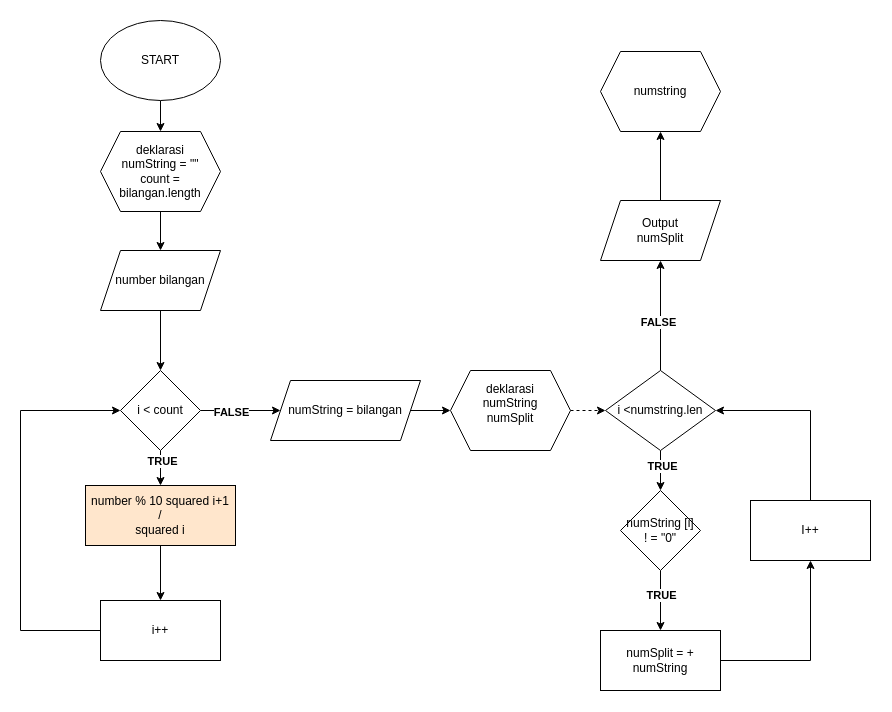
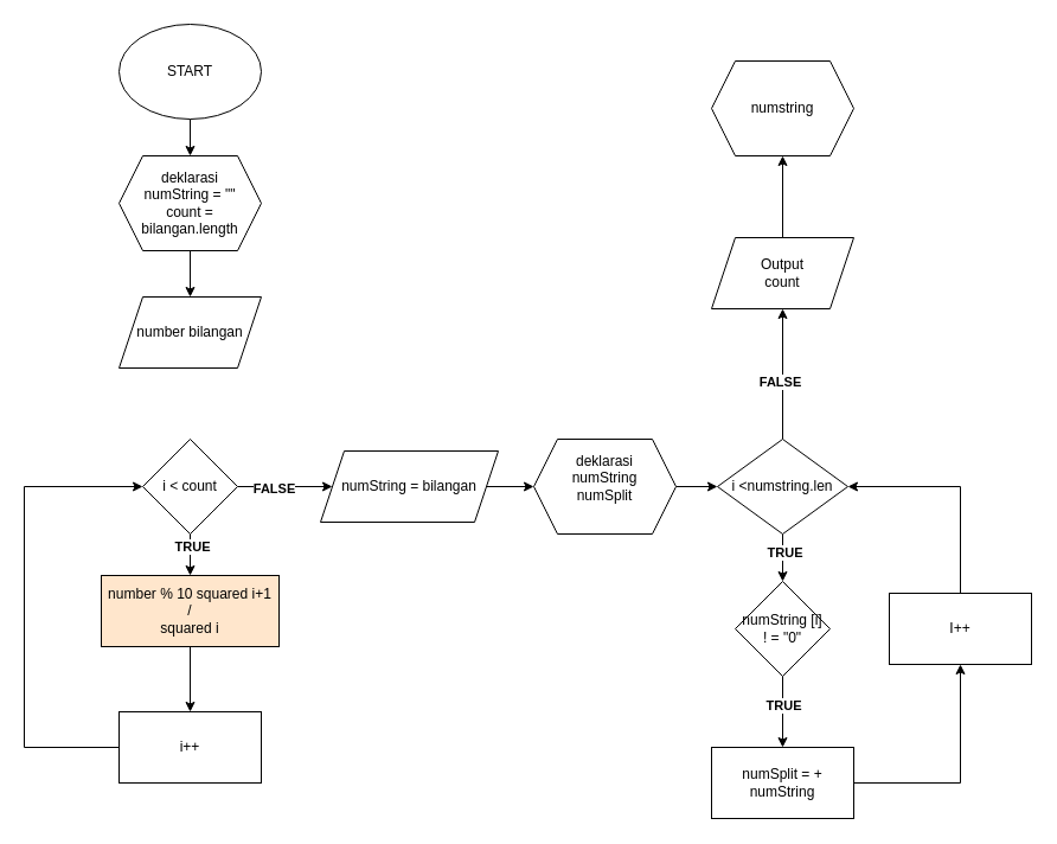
  <mxCell id="0" />
  <mxCell id="1" parent="0" />
  <mxCell id="2" value="" style="edgeStyle=orthogonalEdgeStyle;rounded=0;orthogonalLoop=1;jettySize=auto;html=1;" edge="1" parent="1" source="3" target="7"><mxGeometry relative="1" as="geometry" /></mxCell>
  <mxCell id="3" value="START" style="ellipse;whiteSpace=wrap;html=1;" vertex="1" parent="1"><mxGeometry x="100" y="20" width="120" height="80" as="geometry" /></mxCell>
- <mxCell id="4" value="" style="edgeStyle=orthogonalEdgeStyle;rounded=0;orthogonalLoop=1;jettySize=auto;html=1;" edge="1" parent="1" source="5" target="12"><mxGeometry relative="1" as="geometry" /></mxCell>
  <mxCell id="5" value="number bilangan" style="shape=parallelogram;perimeter=parallelogramPerimeter;whiteSpace=wrap;html=1;fixedSize=1;" vertex="1" parent="1"><mxGeometry x="100" y="250" width="120" height="60" as="geometry" /></mxCell>
  <mxCell id="6" value="" style="edgeStyle=orthogonalEdgeStyle;rounded=0;orthogonalLoop=1;jettySize=auto;html=1;" edge="1" parent="1" source="7" target="5"><mxGeometry relative="1" as="geometry" /></mxCell>
  <mxCell id="7" value="deklarasi&lt;div&gt;numString = &quot;&quot;&lt;/div&gt;&lt;div&gt;count = bilangan.length&lt;/div&gt;" style="shape=hexagon;perimeter=hexagonPerimeter2;whiteSpace=wrap;html=1;fixedSize=1;" vertex="1" parent="1"><mxGeometry x="100" y="131" width="120" height="80" as="geometry" /></mxCell>
  <mxCell id="8" value="" style="edgeStyle=orthogonalEdgeStyle;rounded=0;orthogonalLoop=1;jettySize=auto;html=1;" edge="1" parent="1" source="12" target="14"><mxGeometry relative="1" as="geometry" /></mxCell>
  <mxCell id="9" value="&lt;b&gt;TRUE&lt;/b&gt;" style="edgeLabel;html=1;align=center;verticalAlign=middle;resizable=0;points=[];" vertex="1" connectable="0" parent="8"><mxGeometry x="-0.541" y="1" relative="1" as="geometry"><mxPoint as="offset" /></mxGeometry></mxCell>
  <mxCell id="10" style="edgeStyle=orthogonalEdgeStyle;rounded=0;orthogonalLoop=1;jettySize=auto;html=1;exitX=1;exitY=0.5;exitDx=0;exitDy=0;" edge="1" parent="1" source="12" target="18"><mxGeometry relative="1" as="geometry"><mxPoint x="330" y="410" as="targetPoint" /></mxGeometry></mxCell>
  <mxCell id="11" value="&lt;b&gt;FALSE&lt;/b&gt;" style="edgeLabel;html=1;align=center;verticalAlign=middle;resizable=0;points=[];" vertex="1" connectable="0" parent="10"><mxGeometry x="-0.242" y="-1" relative="1" as="geometry"><mxPoint as="offset" /></mxGeometry></mxCell>
  <mxCell id="12" value="i &amp;lt; count" style="rhombus;whiteSpace=wrap;html=1;" vertex="1" parent="1"><mxGeometry x="120" y="370" width="80" height="80" as="geometry" /></mxCell>
  <mxCell id="13" value="" style="edgeStyle=orthogonalEdgeStyle;rounded=0;orthogonalLoop=1;jettySize=auto;html=1;" edge="1" parent="1" source="14" target="16"><mxGeometry relative="1" as="geometry" /></mxCell>
  <mxCell id="14" value="number % 10 squared i+1&lt;div&gt;/&lt;/div&gt;&lt;div&gt;squared i&lt;/div&gt;" style="rounded=0;whiteSpace=wrap;html=1;fillColor=#ffe6cc;" vertex="1" parent="1"><mxGeometry x="85" y="485" width="150" height="60" as="geometry" /></mxCell>
  <mxCell id="15" style="edgeStyle=orthogonalEdgeStyle;rounded=0;orthogonalLoop=1;jettySize=auto;html=1;exitX=0;exitY=0.5;exitDx=0;exitDy=0;entryX=0;entryY=0.5;entryDx=0;entryDy=0;" edge="1" parent="1" source="16" target="12"><mxGeometry relative="1" as="geometry"><Array as="points"><mxPoint x="20" y="630" /><mxPoint x="20" y="410" /></Array></mxGeometry></mxCell>
  <mxCell id="16" value="i++" style="rounded=0;whiteSpace=wrap;html=1;" vertex="1" parent="1"><mxGeometry x="100" y="600" width="120" height="60" as="geometry" /></mxCell>
  <mxCell id="17" value="" style="edgeStyle=orthogonalEdgeStyle;rounded=0;orthogonalLoop=1;jettySize=auto;html=1;" edge="1" parent="1" source="18" target="33"><mxGeometry relative="1" as="geometry" /></mxCell>
  <mxCell id="18" value="numString = bilangan" style="shape=parallelogram;perimeter=parallelogramPerimeter;whiteSpace=wrap;html=1;fixedSize=1;" vertex="1" parent="1"><mxGeometry x="270" y="380" width="150" height="60" as="geometry" /></mxCell>
  <mxCell id="19" value="" style="edgeStyle=orthogonalEdgeStyle;rounded=0;orthogonalLoop=1;jettySize=auto;html=1;" edge="1" parent="1" source="23"><mxGeometry relative="1" as="geometry"><mxPoint x="660" y="490" as="targetPoint" /></mxGeometry></mxCell>
  <mxCell id="20" value="&lt;b&gt;TRUE&lt;/b&gt;" style="edgeLabel;html=1;align=center;verticalAlign=middle;resizable=0;points=[];" vertex="1" connectable="0" parent="19"><mxGeometry x="-0.283" y="1" relative="1" as="geometry"><mxPoint as="offset" /></mxGeometry></mxCell>
  <mxCell id="21" style="edgeStyle=orthogonalEdgeStyle;rounded=0;orthogonalLoop=1;jettySize=auto;html=1;exitX=0.5;exitY=0;exitDx=0;exitDy=0;" edge="1" parent="1" source="23" target="31"><mxGeometry relative="1" as="geometry" /></mxCell>
  <mxCell id="22" value="&lt;b&gt;FALSE&lt;/b&gt;" style="edgeLabel;html=1;align=center;verticalAlign=middle;resizable=0;points=[];" vertex="1" connectable="0" parent="21"><mxGeometry x="-0.115" y="3" relative="1" as="geometry"><mxPoint as="offset" /></mxGeometry></mxCell>
  <mxCell id="23" value="i &amp;lt;numstring.len" style="rhombus;whiteSpace=wrap;html=1;" vertex="1" parent="1"><mxGeometry x="605" y="370" width="110" height="80" as="geometry" /></mxCell>
  <mxCell id="24" value="" style="edgeStyle=orthogonalEdgeStyle;rounded=0;orthogonalLoop=1;jettySize=auto;html=1;" edge="1" parent="1" target="27"><mxGeometry relative="1" as="geometry"><mxPoint x="660" y="550" as="sourcePoint" /></mxGeometry></mxCell>
  <mxCell id="25" value="" style="edgeStyle=orthogonalEdgeStyle;rounded=0;orthogonalLoop=1;jettySize=auto;html=1;" edge="1" parent="1" source="27" target="29"><mxGeometry relative="1" as="geometry" /></mxCell>
  <mxCell id="26" value="&lt;b&gt;TRUE&lt;/b&gt;" style="edgeLabel;html=1;align=center;verticalAlign=middle;resizable=0;points=[];" vertex="1" connectable="0" parent="25"><mxGeometry x="-0.189" y="4" relative="1" as="geometry"><mxPoint x="-4" as="offset" /></mxGeometry></mxCell>
  <mxCell id="27" value="numString [i]&lt;div&gt;! = &quot;0&quot;&lt;/div&gt;" style="rhombus;whiteSpace=wrap;html=1;" vertex="1" parent="1"><mxGeometry x="620" y="490" width="80" height="80" as="geometry" /></mxCell>
  <mxCell id="28" style="edgeStyle=orthogonalEdgeStyle;rounded=0;orthogonalLoop=1;jettySize=auto;html=1;exitX=1;exitY=0.5;exitDx=0;exitDy=0;entryX=0.5;entryY=1;entryDx=0;entryDy=0;" edge="1" parent="1" source="29" target="35"><mxGeometry relative="1" as="geometry" /></mxCell>
  <mxCell id="29" value="numSplit = + numString" style="rounded=0;whiteSpace=wrap;html=1;" vertex="1" parent="1"><mxGeometry x="600" y="630" width="120" height="60" as="geometry" /></mxCell>
  <mxCell id="30" value="" style="edgeStyle=orthogonalEdgeStyle;rounded=0;orthogonalLoop=1;jettySize=auto;html=1;" edge="1" parent="1" source="31" target="36"><mxGeometry relative="1" as="geometry" /></mxCell>
- <mxCell id="31" value="Output&lt;div&gt;numSplit&lt;/div&gt;" style="shape=parallelogram;perimeter=parallelogramPerimeter;whiteSpace=wrap;html=1;fixedSize=1;" vertex="1" parent="1"><mxGeometry x="600" y="200" width="120" height="60" as="geometry" /></mxCell>
- <mxCell id="32" style="edgeStyle=orthogonalEdgeStyle;rounded=0;orthogonalLoop=1;jettySize=auto;html=1;exitX=1;exitY=0.5;exitDx=0;exitDy=0;entryX=0;entryY=0.5;entryDx=0;entryDy=0;dashed=1;" edge="1" parent="1" source="33" target="23"><mxGeometry relative="1" as="geometry" /></mxCell>
+ <mxCell id="31" value="Output&lt;div&gt;count&lt;/div&gt;" style="shape=parallelogram;perimeter=parallelogramPerimeter;whiteSpace=wrap;html=1;fixedSize=1;" vertex="1" parent="1"><mxGeometry x="600" y="200" width="120" height="60" as="geometry" /></mxCell>
+ <mxCell id="32" style="edgeStyle=orthogonalEdgeStyle;rounded=0;orthogonalLoop=1;jettySize=auto;html=1;exitX=1;exitY=0.5;exitDx=0;exitDy=0;entryX=0;entryY=0.5;entryDx=0;entryDy=0;" edge="1" parent="1" source="33" target="23"><mxGeometry relative="1" as="geometry" /></mxCell>
  <mxCell id="33" value="deklarasi&lt;div&gt;numString&lt;br&gt;&lt;div&gt;numSplit&lt;/div&gt;&lt;div&gt;&lt;br&gt;&lt;/div&gt;&lt;/div&gt;" style="shape=hexagon;perimeter=hexagonPerimeter2;whiteSpace=wrap;html=1;fixedSize=1;" vertex="1" parent="1"><mxGeometry x="450" y="370" width="120" height="80" as="geometry" /></mxCell>
  <mxCell id="34" style="edgeStyle=orthogonalEdgeStyle;rounded=0;orthogonalLoop=1;jettySize=auto;html=1;exitX=0.5;exitY=0;exitDx=0;exitDy=0;entryX=1;entryY=0.5;entryDx=0;entryDy=0;" edge="1" parent="1" source="35" target="23"><mxGeometry relative="1" as="geometry" /></mxCell>
  <mxCell id="35" value="I++" style="rounded=0;whiteSpace=wrap;html=1;" vertex="1" parent="1"><mxGeometry x="750" y="500" width="120" height="60" as="geometry" /></mxCell>
  <mxCell id="36" value="numstring" style="shape=hexagon;perimeter=hexagonPerimeter2;whiteSpace=wrap;html=1;fixedSize=1;" vertex="1" parent="1"><mxGeometry x="600" y="51" width="120" height="80" as="geometry" /></mxCell>
